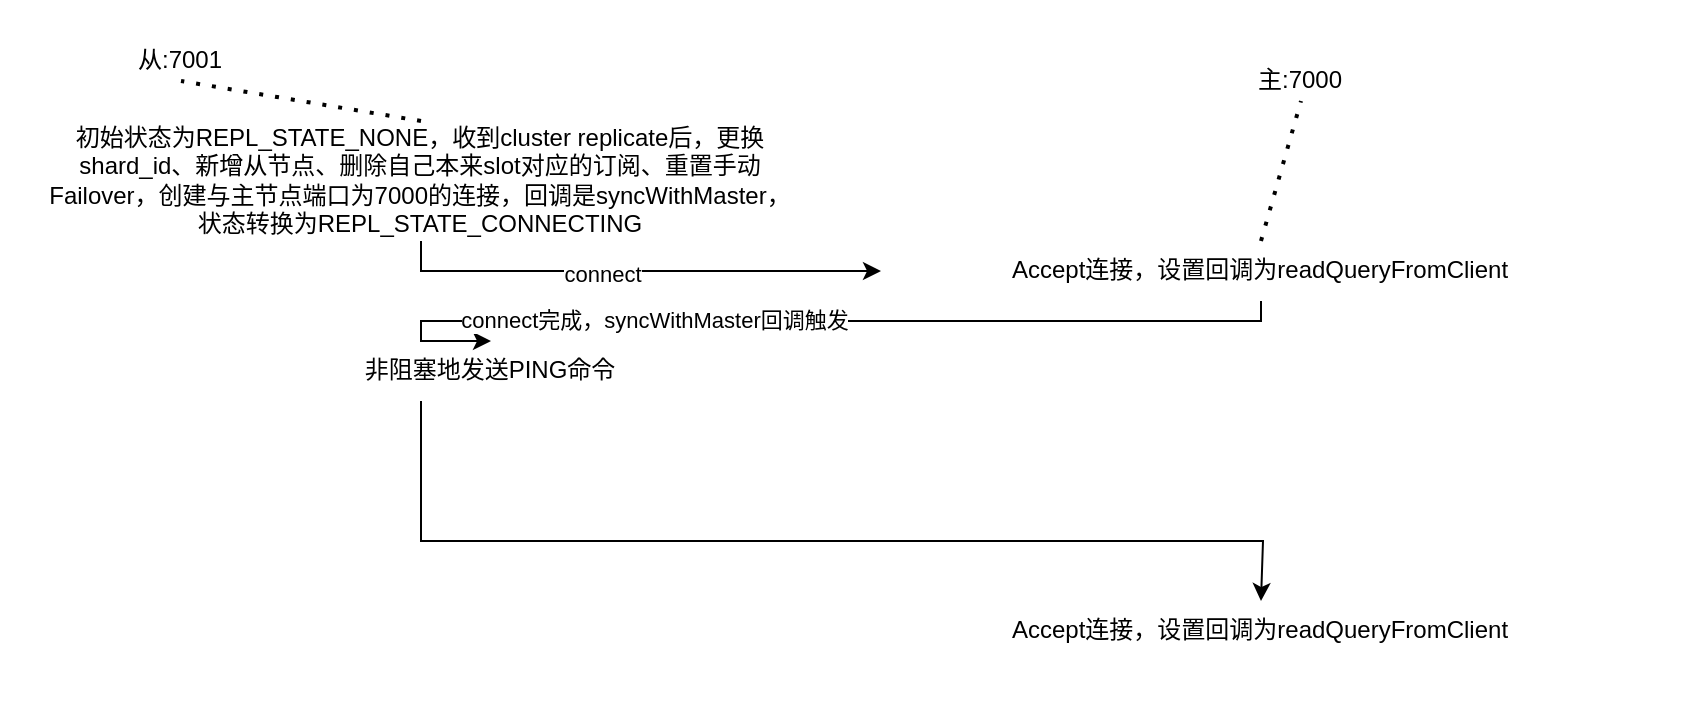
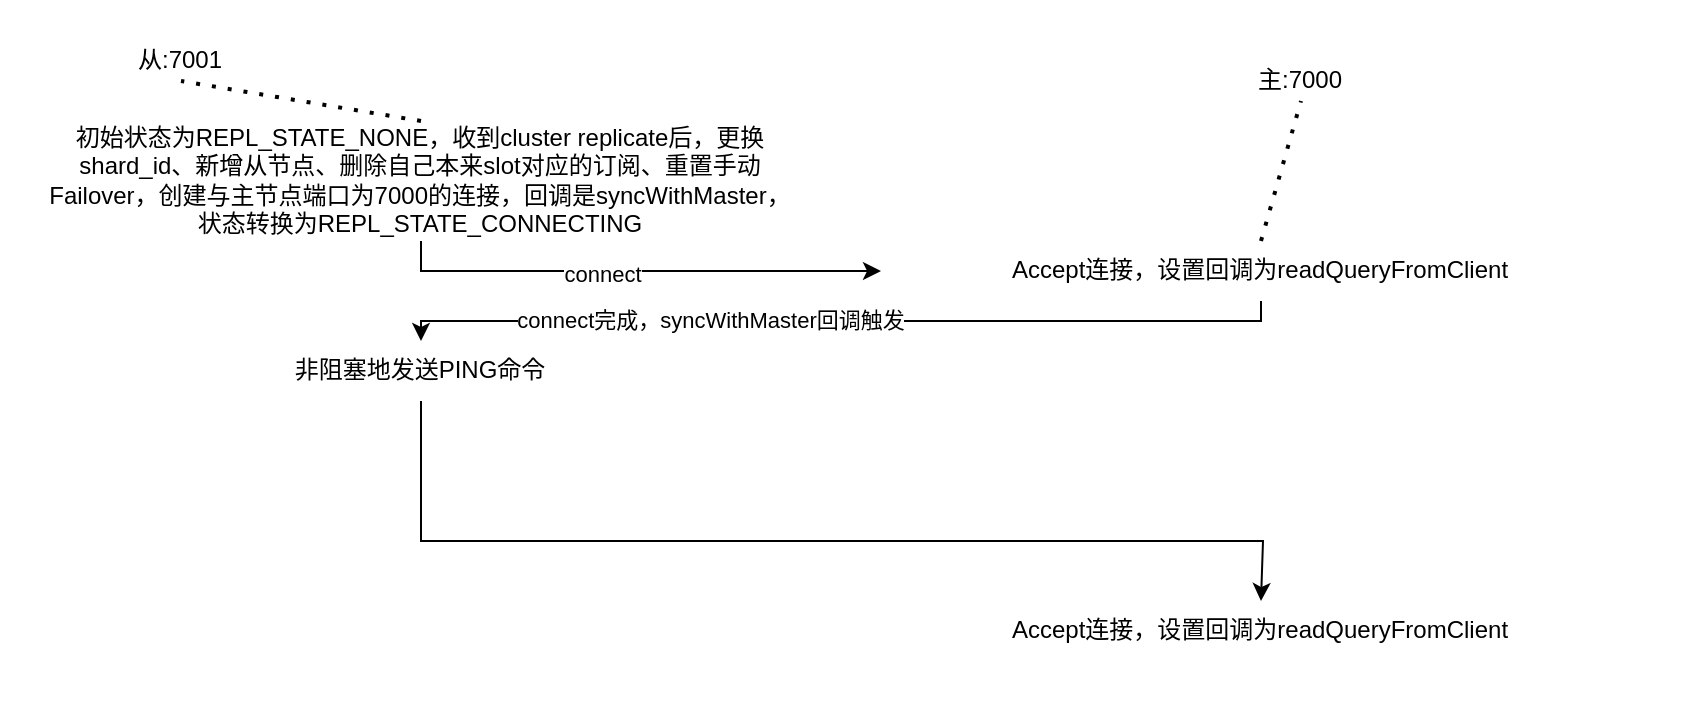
  <mxCell id="0" />
  <mxCell id="1" parent="0" />
  <mxCell id="2" value="从:7001" style="text;html=1;align=center;verticalAlign=middle;whiteSpace=wrap;rounded=0;" vertex="1" parent="1"><mxGeometry x="60" y="20" width="60" height="20" as="geometry" /></mxCell>
  <mxCell id="3" value="主:7000" style="text;html=1;align=center;verticalAlign=middle;whiteSpace=wrap;rounded=0;" vertex="1" parent="1"><mxGeometry x="620" y="30" width="60" height="20" as="geometry" /></mxCell>
  <mxCell id="4" style="edgeStyle=orthogonalEdgeStyle;rounded=0;orthogonalLoop=1;jettySize=auto;html=1;entryX=0;entryY=0.5;entryDx=0;entryDy=0;exitX=0.5;exitY=1;exitDx=0;exitDy=0;" edge="1" parent="1" source="6" target="11"><mxGeometry relative="1" as="geometry"><Array as="points"><mxPoint x="210" y="135" /></Array></mxGeometry></mxCell>
  <mxCell id="5" value="connect" style="edgeLabel;html=1;align=center;verticalAlign=middle;resizable=0;points=[];" vertex="1" connectable="0" parent="4"><mxGeometry x="-0.146" y="-1" relative="1" as="geometry"><mxPoint as="offset" /></mxGeometry></mxCell>
  <mxCell id="6" value="初始状态为REPL_STATE_NONE，收到cluster replicate后，更换shard_id、新增从节点、删除自己本来slot对应的订阅、重置手动Failover，创建与主节点端口为7000的连接，回调是syncWithMaster，状态转换为REPL_STATE_CONNECTING" style="text;html=1;align=center;verticalAlign=middle;whiteSpace=wrap;rounded=0;" vertex="1" parent="1"><mxGeometry x="20" y="60" width="380" height="60" as="geometry" /></mxCell>
  <mxCell id="7" style="edgeStyle=orthogonalEdgeStyle;rounded=0;orthogonalLoop=1;jettySize=auto;html=1;entryX=0.5;entryY=0;entryDx=0;entryDy=0;" edge="1" parent="1" source="8" target="12"><mxGeometry relative="1" as="geometry"><mxPoint x="630" y="290" as="targetPoint" /><Array as="points"><mxPoint x="210" y="270" /><mxPoint x="631" y="270" /></Array></mxGeometry></mxCell>
- <mxCell id="8" value="非阻塞地发送PING命令" style="text;html=1;align=center;verticalAlign=middle;whiteSpace=wrap;rounded=0;" vertex="1" parent="1"><mxGeometry x="55" y="170" width="380" height="30" as="geometry" /></mxCell>
+ <mxCell id="8" value="非阻塞地发送PING命令" style="text;html=1;align=center;verticalAlign=middle;whiteSpace=wrap;rounded=0;" vertex="1" parent="1"><mxGeometry x="20" y="170" width="380" height="30" as="geometry" /></mxCell>
  <mxCell id="9" style="edgeStyle=orthogonalEdgeStyle;rounded=0;orthogonalLoop=1;jettySize=auto;html=1;entryX=0.5;entryY=0;entryDx=0;entryDy=0;exitX=0.5;exitY=1;exitDx=0;exitDy=0;" edge="1" parent="1" source="11" target="8"><mxGeometry relative="1" as="geometry"><Array as="points"><mxPoint x="630" y="160" /><mxPoint x="210" y="160" /></Array></mxGeometry></mxCell>
  <mxCell id="10" value="connect完成，syncWithMaster回调触发" style="edgeLabel;html=1;align=center;verticalAlign=middle;resizable=0;points=[];" vertex="1" connectable="0" parent="9"><mxGeometry x="0.61" y="-1" relative="1" as="geometry"><mxPoint x="68" as="offset" /></mxGeometry></mxCell>
  <mxCell id="11" value="Accept连接，设置回调为readQueryFromClient" style="text;html=1;align=center;verticalAlign=middle;whiteSpace=wrap;rounded=0;" vertex="1" parent="1"><mxGeometry x="440" y="120" width="380" height="30" as="geometry" /></mxCell>
  <mxCell id="12" value="Accept连接，设置回调为readQueryFromClient" style="text;html=1;align=center;verticalAlign=middle;whiteSpace=wrap;rounded=0;" vertex="1" parent="1"><mxGeometry x="440" y="300" width="380" height="30" as="geometry" /></mxCell>
  <mxCell id="13" value="" style="endArrow=none;dashed=1;html=1;dashPattern=1 3;strokeWidth=2;rounded=0;entryX=0.5;entryY=1;entryDx=0;entryDy=0;exitX=0.5;exitY=0;exitDx=0;exitDy=0;" edge="1" parent="1" source="6" target="2"><mxGeometry width="50" height="50" relative="1" as="geometry"><mxPoint x="380" y="330" as="sourcePoint" /><mxPoint x="430" y="280" as="targetPoint" /></mxGeometry></mxCell>
  <mxCell id="14" value="" style="endArrow=none;dashed=1;html=1;dashPattern=1 3;strokeWidth=2;rounded=0;entryX=0.5;entryY=1;entryDx=0;entryDy=0;exitX=0.5;exitY=0;exitDx=0;exitDy=0;" edge="1" parent="1" source="11" target="3"><mxGeometry width="50" height="50" relative="1" as="geometry"><mxPoint x="220" y="70" as="sourcePoint" /><mxPoint x="220" y="50" as="targetPoint" /></mxGeometry></mxCell>
